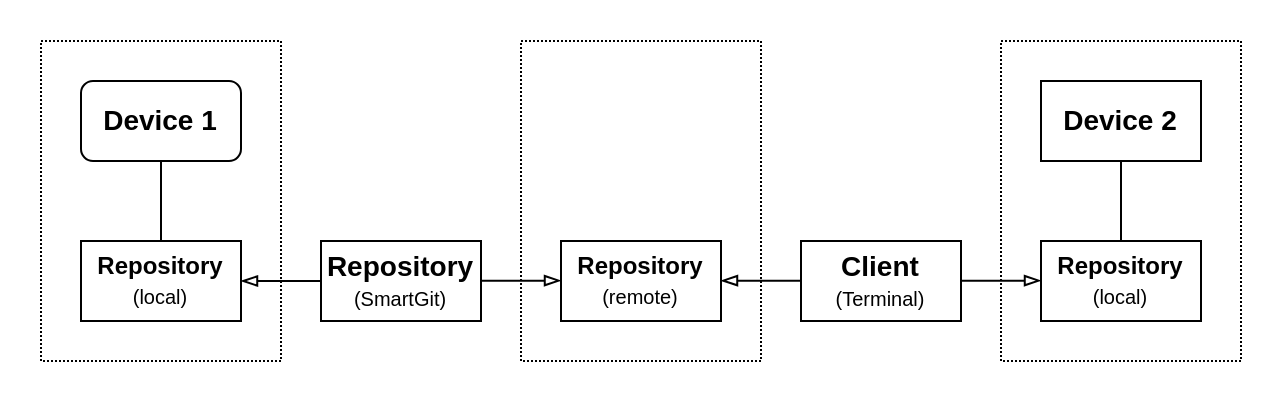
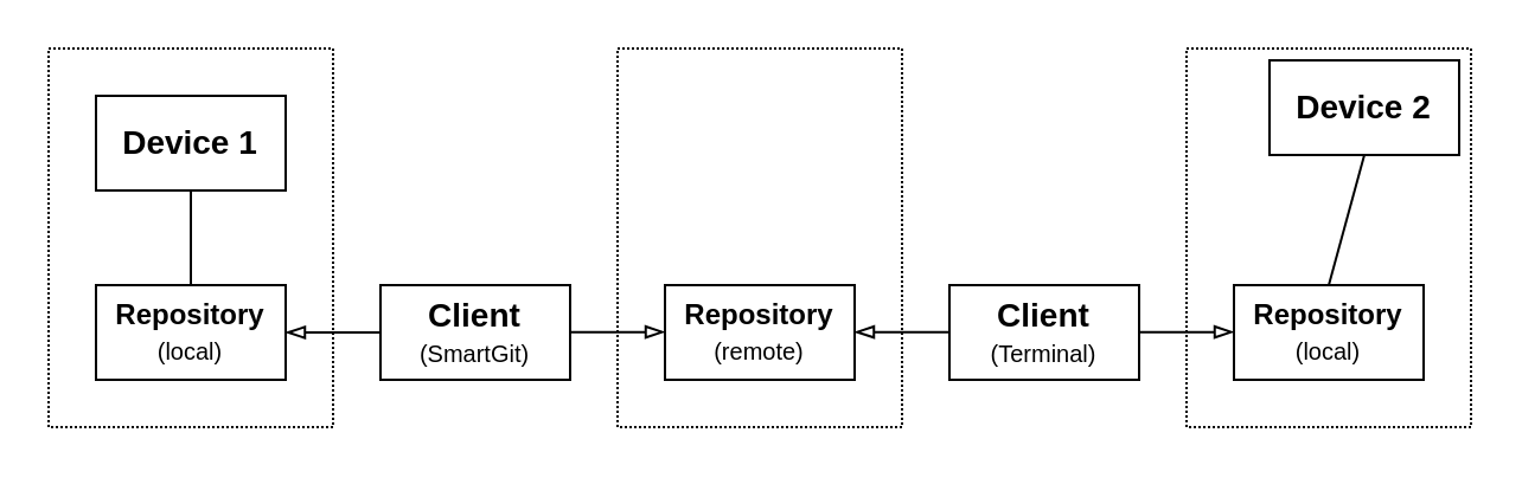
  <mxCell id="0" />
  <mxCell id="1" parent="0" />
  <mxCell id="2" value="" style="rounded=0;whiteSpace=wrap;html=1;fillColor=none;dashed=1;dashPattern=1 1;" parent="1" vertex="1"><mxGeometry x="260" y="20" width="120" height="160" as="geometry" /></mxCell>
  <mxCell id="3" value="" style="rounded=0;whiteSpace=wrap;html=1;fillColor=none;dashed=1;dashPattern=1 1;" parent="1" vertex="1"><mxGeometry x="20" y="20" width="120" height="160" as="geometry" /></mxCell>
  <mxCell id="4" value="" style="rounded=0;whiteSpace=wrap;html=1;fillColor=none;dashed=1;dashPattern=1 1;" parent="1" vertex="1"><mxGeometry x="500" y="20" width="120" height="160" as="geometry" /></mxCell>
- <mxCell id="5" value="&lt;font face=&quot;Helvetica&quot; style=&quot;font-size: 14px;&quot;&gt;&lt;b style=&quot;&quot;&gt;Device 1&lt;/b&gt;&lt;/font&gt;" style="whiteSpace=wrap;html=1;rounded=1;" parent="1" vertex="1"><mxGeometry x="40" y="40" width="80" height="40" as="geometry" /></mxCell>
- <mxCell id="6" value="&lt;font face=&quot;Helvetica&quot; style=&quot;font-size: 14px;&quot;&gt;&lt;b style=&quot;&quot;&gt;Device 2&lt;/b&gt;&lt;/font&gt;" style="rounded=0;whiteSpace=wrap;html=1;" parent="1" vertex="1"><mxGeometry x="520" y="40" width="80" height="40" as="geometry" /></mxCell>
+ <mxCell id="5" value="&lt;font face=&quot;Helvetica&quot; style=&quot;font-size: 14px;&quot;&gt;&lt;b style=&quot;&quot;&gt;Device 1&lt;/b&gt;&lt;/font&gt;" style="rounded=0;whiteSpace=wrap;html=1;" parent="1" vertex="1"><mxGeometry x="40" y="40" width="80" height="40" as="geometry" /></mxCell>
+ <mxCell id="6" value="&lt;font face=&quot;Helvetica&quot; style=&quot;font-size: 14px;&quot;&gt;&lt;b style=&quot;&quot;&gt;Device 2&lt;/b&gt;&lt;/font&gt;" style="rounded=0;whiteSpace=wrap;html=1;" parent="1" vertex="1"><mxGeometry x="535" y="25" width="80" height="40" as="geometry" /></mxCell>
  <mxCell id="7" value="&lt;b style=&quot;background-color: transparent; color: light-dark(rgb(0, 0, 0), rgb(255, 255, 255));&quot;&gt;Repository&lt;/b&gt;&lt;div&gt;&lt;span style=&quot;background-color: transparent; color: light-dark(rgb(0, 0, 0), rgb(255, 255, 255));&quot;&gt;&lt;font style=&quot;font-size: 10px;&quot;&gt;(local)&lt;/font&gt;&lt;/span&gt;&lt;/div&gt;" style="rounded=0;whiteSpace=wrap;html=1;fillColor=none;" parent="1" vertex="1"><mxGeometry x="40" y="120" width="80" height="40" as="geometry" /></mxCell>
  <mxCell id="8" value="" style="endArrow=none;html=1;rounded=0;strokeWidth=1;exitX=0.5;exitY=1;exitDx=0;exitDy=0;entryX=0.5;entryY=0;entryDx=0;entryDy=0;" parent="1" edge="1" target="7" source="5"><mxGeometry width="50" height="50" relative="1" as="geometry"><mxPoint x="100" y="90" as="sourcePoint" /><mxPoint x="100" y="130" as="targetPoint" /></mxGeometry></mxCell>
  <mxCell id="9" value="" style="endArrow=none;html=1;rounded=0;strokeWidth=1;exitX=0.5;exitY=1;exitDx=0;exitDy=0;entryX=0.5;entryY=0;entryDx=0;entryDy=0;" parent="1" edge="1" target="16" source="6"><mxGeometry width="50" height="50" relative="1" as="geometry"><mxPoint x="559.76" y="160" as="sourcePoint" /><mxPoint x="559.76" y="200" as="targetPoint" /></mxGeometry></mxCell>
  <mxCell id="10" value="" style="endArrow=none;html=1;rounded=0;exitX=1;exitY=0.5;exitDx=0;exitDy=0;entryX=0;entryY=0.5;entryDx=0;entryDy=0;startArrow=blockThin;startFill=0;endFill=1;" parent="1" source="7" edge="1"><mxGeometry width="50" height="50" relative="1" as="geometry"><mxPoint x="130" y="120" as="sourcePoint" /><mxPoint x="160" y="140" as="targetPoint" /></mxGeometry></mxCell>
  <mxCell id="11" value="" style="endArrow=blockThin;html=1;rounded=0;exitX=1;exitY=0.5;exitDx=0;exitDy=0;entryX=0;entryY=0.5;entryDx=0;entryDy=0;startArrow=none;startFill=0;endFill=0;" parent="1" edge="1"><mxGeometry width="50" height="50" relative="1" as="geometry"><mxPoint x="240" y="139.83" as="sourcePoint" /><mxPoint x="280" y="139.83" as="targetPoint" /></mxGeometry></mxCell>
  <mxCell id="12" value="" style="endArrow=none;html=1;rounded=0;exitX=1;exitY=0.5;exitDx=0;exitDy=0;entryX=0;entryY=0.5;entryDx=0;entryDy=0;startArrow=blockThin;startFill=0;endFill=1;" parent="1" edge="1"><mxGeometry width="50" height="50" relative="1" as="geometry"><mxPoint x="360" y="139.83" as="sourcePoint" /><mxPoint x="400" y="139.83" as="targetPoint" /></mxGeometry></mxCell>
  <mxCell id="13" value="" style="endArrow=blockThin;html=1;rounded=0;exitX=1;exitY=0.5;exitDx=0;exitDy=0;entryX=0;entryY=0.5;entryDx=0;entryDy=0;startArrow=none;startFill=0;endFill=0;" parent="1" edge="1"><mxGeometry width="50" height="50" relative="1" as="geometry"><mxPoint x="480" y="139.83" as="sourcePoint" /><mxPoint x="520" y="139.83" as="targetPoint" /></mxGeometry></mxCell>
- <mxCell id="14" value="&lt;font face=&quot;Helvetica&quot;&gt;&lt;b style=&quot;&quot;&gt;&lt;font style=&quot;font-size: 14px;&quot;&gt;Repository &lt;/font&gt;&lt;/b&gt;&lt;font style=&quot;font-size: 10px;&quot;&gt;(SmartGit)&lt;/font&gt;&lt;/font&gt;" style="rounded=0;whiteSpace=wrap;html=1;" parent="1" vertex="1"><mxGeometry x="160" y="120" width="80" height="40" as="geometry" /></mxCell>
+ <mxCell id="14" value="&lt;font face=&quot;Helvetica&quot;&gt;&lt;b style=&quot;&quot;&gt;&lt;font style=&quot;font-size: 14px;&quot;&gt;Client &lt;/font&gt;&lt;/b&gt;&lt;font style=&quot;font-size: 10px;&quot;&gt;(SmartGit)&lt;/font&gt;&lt;/font&gt;" style="rounded=0;whiteSpace=wrap;html=1;" parent="1" vertex="1"><mxGeometry x="160" y="120" width="80" height="40" as="geometry" /></mxCell>
  <mxCell id="15" value="&lt;font face=&quot;Helvetica&quot;&gt;&lt;b style=&quot;&quot;&gt;&lt;font style=&quot;font-size: 14px;&quot;&gt;Client&lt;/font&gt;&lt;/b&gt;&lt;/font&gt;&lt;div&gt;&lt;span style=&quot;font-size: 10px; background-color: transparent; color: light-dark(rgb(0, 0, 0), rgb(255, 255, 255));&quot;&gt;(Terminal)&lt;/span&gt;&lt;/div&gt;" style="rounded=0;whiteSpace=wrap;html=1;" parent="1" vertex="1"><mxGeometry x="400" y="120" width="80" height="40" as="geometry" /></mxCell>
  <mxCell id="16" value="&lt;b style=&quot;background-color: transparent; color: light-dark(rgb(0, 0, 0), rgb(255, 255, 255));&quot;&gt;Repository&lt;/b&gt;&lt;div&gt;&lt;span style=&quot;background-color: transparent; color: light-dark(rgb(0, 0, 0), rgb(255, 255, 255));&quot;&gt;&lt;font style=&quot;font-size: 10px;&quot;&gt;(local)&lt;/font&gt;&lt;/span&gt;&lt;/div&gt;" style="rounded=0;whiteSpace=wrap;html=1;fillColor=none;" parent="1" vertex="1"><mxGeometry x="520" y="120" width="80" height="40" as="geometry" /></mxCell>
  <mxCell id="17" value="&lt;b style=&quot;background-color: transparent; color: light-dark(rgb(0, 0, 0), rgb(255, 255, 255));&quot;&gt;Repository&lt;/b&gt;&lt;div&gt;&lt;span style=&quot;background-color: transparent; color: light-dark(rgb(0, 0, 0), rgb(255, 255, 255));&quot;&gt;&lt;font style=&quot;font-size: 10px;&quot;&gt;(remote)&lt;/font&gt;&lt;/span&gt;&lt;/div&gt;" style="rounded=0;whiteSpace=wrap;html=1;fillColor=none;" parent="1" vertex="1"><mxGeometry x="280" y="120" width="80" height="40" as="geometry" /></mxCell>
